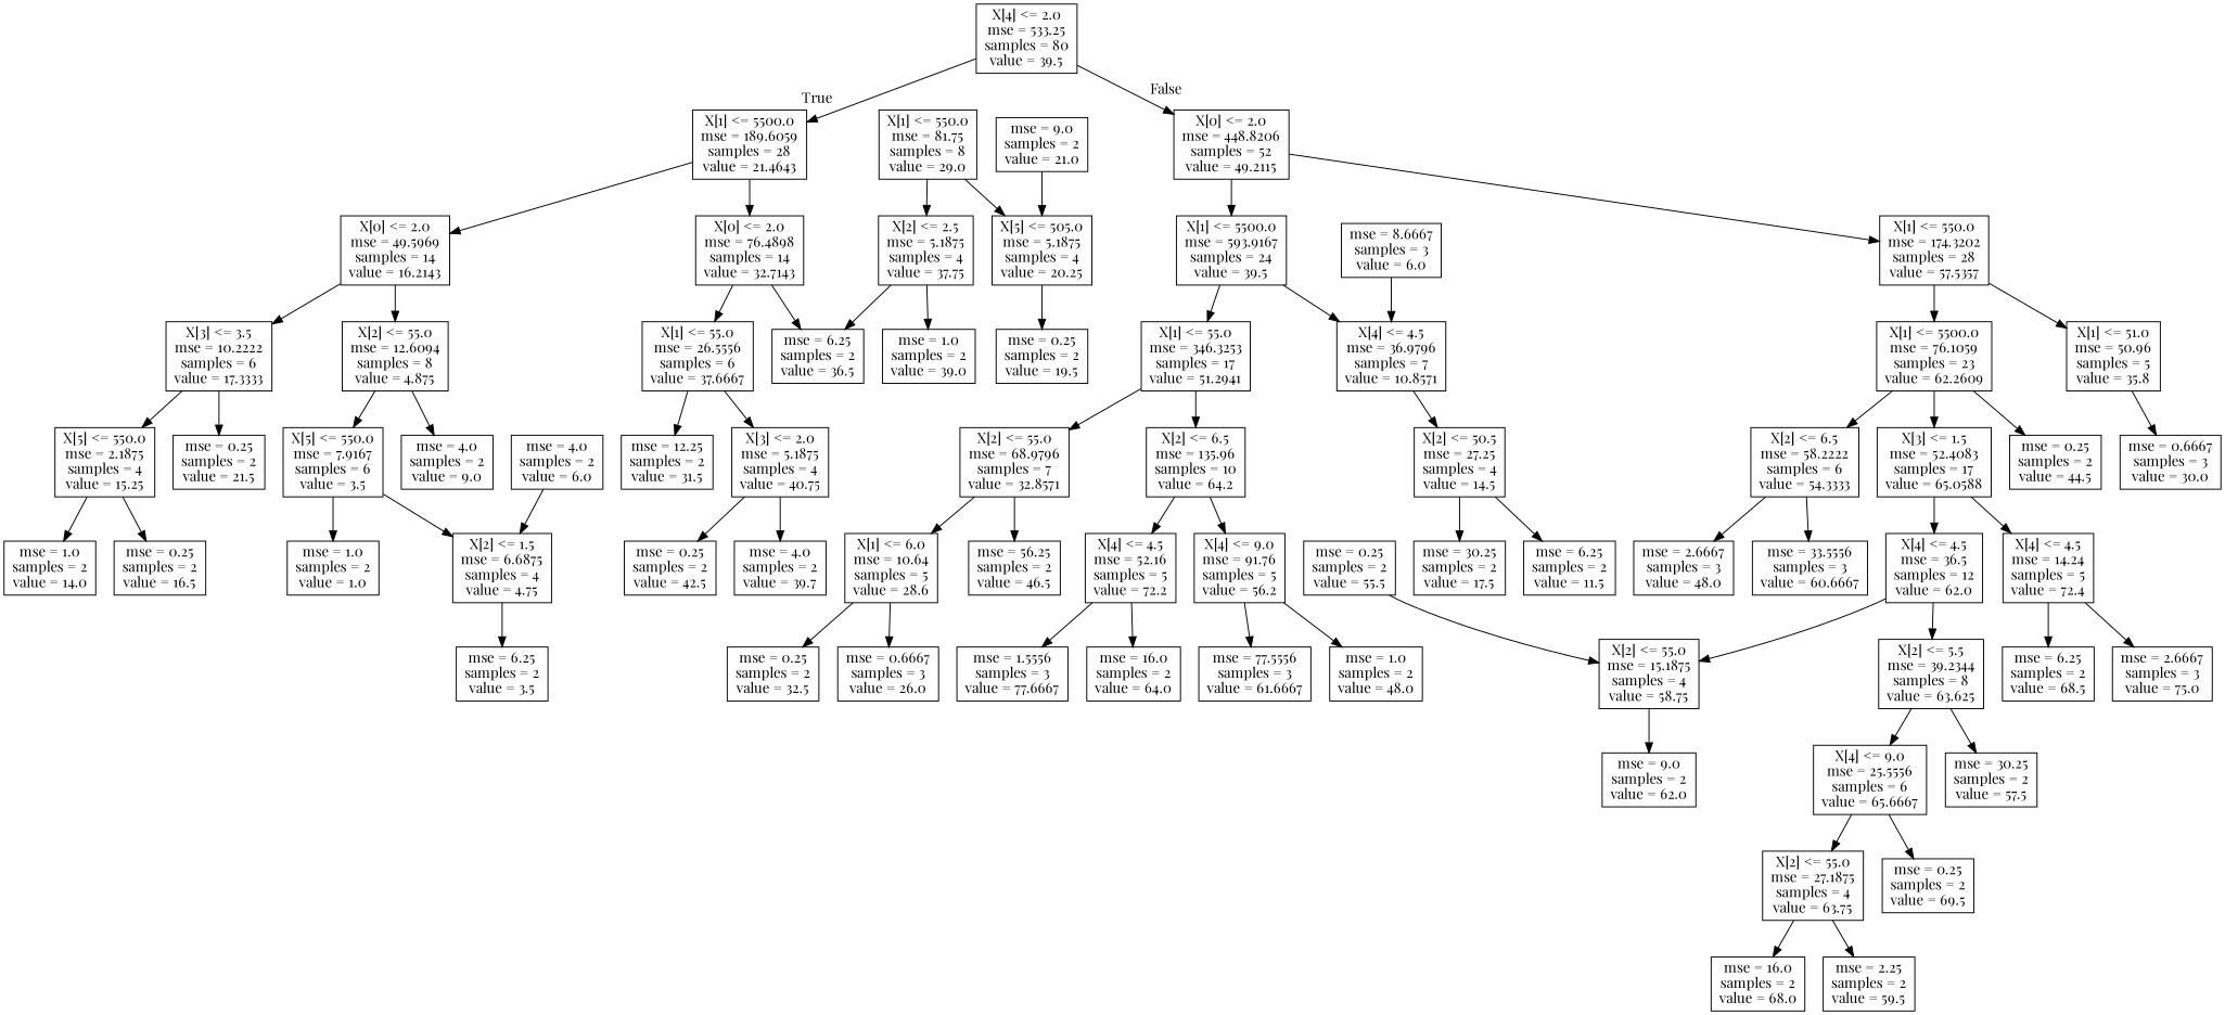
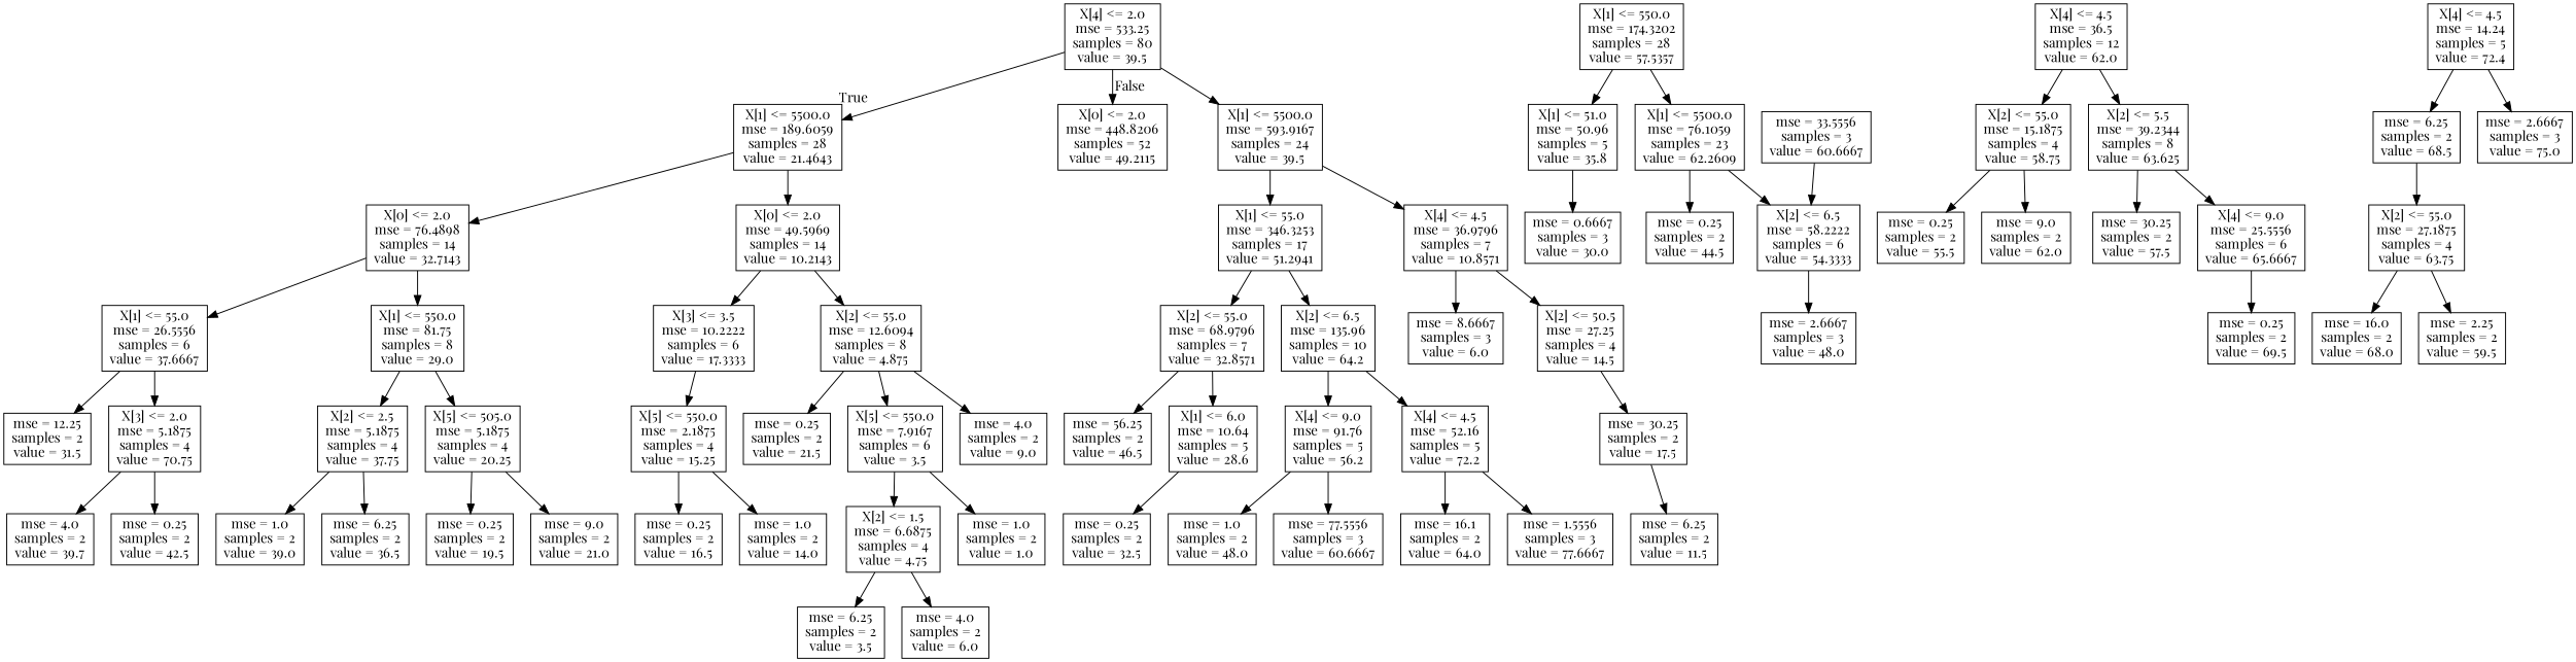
  digraph {
    fontname="Playfair Display"
    node [fontname="Playfair Display" shape=box]
    edge [fontname="Playfair Display"]
    n1 [label="X[4] <= 2.0\nmse = 533.25\nsamples = 80\nvalue = 39.5"]
    n2 [label="X[1] <= 5500.0\nmse = 189.6059\nsamples = 28\nvalue = 21.4643"]
    n3 [label="X[0] <= 2.0\nmse = 448.8206\nsamples = 52\nvalue = 49.2115"]
    n4 [label="X[0] <= 2.0\nmse = 76.4898\nsamples = 14\nvalue = 32.7143"]
-   n5 [label="X[0] <= 2.0\nmse = 49.5969\nsamples = 14\nvalue = 16.2143"]
+   n5 [label="X[0] <= 2.0\nmse = 49.5969\nsamples = 14\nvalue = 10.2143"]
    n6 [label="X[1] <= 550.0\nmse = 174.3202\nsamples = 28\nvalue = 57.5357"]
    n7 [label="X[1] <= 5500.0\nmse = 593.9167\nsamples = 24\nvalue = 39.5"]
    n8 [label="X[1] <= 55.0\nmse = 26.5556\nsamples = 6\nvalue = 37.6667"]
    n9 [label="X[1] <= 550.0\nmse = 81.75\nsamples = 8\nvalue = 29.0"]
    n10 [label="X[3] <= 3.5\nmse = 10.2222\nsamples = 6\nvalue = 17.3333"]
    n11 [label="X[2] <= 55.0\nmse = 12.6094\nsamples = 8\nvalue = 4.875"]
    n12 [label="mse = 12.25\nsamples = 2\nvalue = 31.5"]
-   n13 [label="X[3] <= 2.0\nmse = 5.1875\nsamples = 4\nvalue = 40.75"]
+   n13 [label="X[3] <= 2.0\nmse = 5.1875\nsamples = 4\nvalue = 70.75"]
    n14 [label="X[2] <= 2.5\nmse = 5.1875\nsamples = 4\nvalue = 37.75"]
    n15 [label="X[5] <= 505.0\nmse = 5.1875\nsamples = 4\nvalue = 20.25"]
    n16 [label="mse = 4.0\nsamples = 2\nvalue = 39.7"]
    n17 [label="mse = 0.25\nsamples = 2\nvalue = 42.5"]
    n18 [label="mse = 1.0\nsamples = 2\nvalue = 39.0"]
    n19 [label="mse = 6.25\nsamples = 2\nvalue = 36.5"]
    n20 [label="mse = 0.25\nsamples = 2\nvalue = 19.5"]
    n21 [label="mse = 9.0\nsamples = 2\nvalue = 21.0"]
    n22 [label="X[5] <= 550.0\nmse = 2.1875\nsamples = 4\nvalue = 15.25"]
    n23 [label="mse = 0.25\nsamples = 2\nvalue = 21.5"]
    n24 [label="X[5] <= 550.0\nmse = 7.9167\nsamples = 6\nvalue = 3.5"]
    n25 [label="mse = 4.0\nsamples = 2\nvalue = 9.0"]
    n26 [label="mse = 0.25\nsamples = 2\nvalue = 16.5"]
    n27 [label="mse = 1.0\nsamples = 2\nvalue = 14.0"]
    n28 [label="X[2] <= 1.5\nmse = 6.6875\nsamples = 4\nvalue = 4.75"]
    n29 [label="mse = 1.0\nsamples = 2\nvalue = 1.0"]
    n30 [label="mse = 6.25\nsamples = 2\nvalue = 3.5"]
    n31 [label="mse = 4.0\nsamples = 2\nvalue = 6.0"]
    n32 [label="X[1] <= 51.0\nmse = 50.96\nsamples = 5\nvalue = 35.8"]
    n33 [label="X[1] <= 5500.0\nmse = 76.1059\nsamples = 23\nvalue = 62.2609"]
    n34 [label="X[1] <= 55.0\nmse = 346.3253\nsamples = 17\nvalue = 51.2941"]
    n35 [label="X[4] <= 4.5\nmse = 36.9796\nsamples = 7\nvalue = 10.8571"]
    n36 [label="mse = 0.6667\nsamples = 3\nvalue = 30.0"]
    n37 [label="mse = 0.25\nsamples = 2\nvalue = 44.5"]
    n38 [label="X[2] <= 6.5\nmse = 58.2222\nsamples = 6\nvalue = 54.3333"]
-   n39 [label="X[3] <= 1.5\nmse = 52.4083\nsamples = 17\nvalue = 65.0588"]
    n40 [label="mse = 33.5556\nsamples = 3\nvalue = 60.6667"]
    n41 [label="mse = 2.6667\nsamples = 3\nvalue = 48.0"]
    n42 [label="X[4] <= 4.5\nmse = 36.5\nsamples = 12\nvalue = 62.0"]
    n43 [label="X[4] <= 4.5\nmse = 14.24\nsamples = 5\nvalue = 72.4"]
    n44 [label="X[2] <= 55.0\nmse = 15.1875\nsamples = 4\nvalue = 58.75"]
    n45 [label="X[2] <= 5.5\nmse = 39.2344\nsamples = 8\nvalue = 63.625"]
    n46 [label="mse = 6.25\nsamples = 2\nvalue = 68.5"]
    n47 [label="mse = 2.6667\nsamples = 3\nvalue = 75.0"]
    n48 [label="mse = 0.25\nsamples = 2\nvalue = 55.5"]
    n49 [label="mse = 9.0\nsamples = 2\nvalue = 62.0"]
    n50 [label="mse = 30.25\nsamples = 2\nvalue = 57.5"]
    n51 [label="X[4] <= 9.0\nmse = 25.5556\nsamples = 6\nvalue = 65.6667"]
    n52 [label="X[2] <= 55.0\nmse = 27.1875\nsamples = 4\nvalue = 63.75"]
    n53 [label="mse = 0.25\nsamples = 2\nvalue = 69.5"]
    n54 [label="mse = 16.0\nsamples = 2\nvalue = 68.0"]
    n55 [label="mse = 2.25\nsamples = 2\nvalue = 59.5"]
    n56 [label="X[2] <= 55.0\nmse = 68.9796\nsamples = 7\nvalue = 32.8571"]
    n57 [label="X[2] <= 6.5\nmse = 135.96\nsamples = 10\nvalue = 64.2"]
    n58 [label="mse = 8.6667\nsamples = 3\nvalue = 6.0"]
    n59 [label="X[2] <= 50.5\nmse = 27.25\nsamples = 4\nvalue = 14.5"]
    n60 [label="mse = 56.25\nsamples = 2\nvalue = 46.5"]
    n61 [label="X[1] <= 6.0\nmse = 10.64\nsamples = 5\nvalue = 28.6"]
    n62 [label="X[4] <= 9.0\nmse = 91.76\nsamples = 5\nvalue = 56.2"]
    n63 [label="X[4] <= 4.5\nmse = 52.16\nsamples = 5\nvalue = 72.2"]
-   n64 [label="mse = 0.6667\nsamples = 3\nvalue = 26.0"]
    n65 [label="mse = 0.25\nsamples = 2\nvalue = 32.5"]
    n66 [label="mse = 1.0\nsamples = 2\nvalue = 48.0"]
-   n67 [label="mse = 77.5556\nsamples = 3\nvalue = 61.6667"]
-   n68 [label="mse = 16.0\nsamples = 2\nvalue = 64.0"]
+   n67 [label="mse = 77.5556\nsamples = 3\nvalue = 60.6667"]
+   n68 [label="mse = 16.1\nsamples = 2\nvalue = 64.0"]
    n69 [label="mse = 1.5556\nsamples = 3\nvalue = 77.6667"]
    n70 [label="mse = 6.25\nsamples = 2\nvalue = 11.5"]
    n71 [label="mse = 30.25\nsamples = 2\nvalue = 17.5"]
    n1 -> n2 [headlabel=True labelangle=45 labeldistance=2.5]
    n1 -> n3 [headlabel=False labelangle=-45 labeldistance=2.5]
    n2 -> n4
    n2 -> n5
-   n3 -> n6
-   n3 -> n7
+   n1 -> n7
    n4 -> n8
-   n4 -> n19
+   n4 -> n9
    n5 -> n10
    n5 -> n11
    n6 -> n32
    n6 -> n33
    n7 -> n34
    n7 -> n35
    n8 -> n12
    n8 -> n13
    n9 -> n14
    n9 -> n15
    n10 -> n22
-   n10 -> n23
+   n11 -> n23
    n11 -> n24
    n11 -> n25
    n13 -> n16
    n13 -> n17
    n14 -> n18
    n14 -> n19
    n15 -> n20
-   n21 -> n15
+   n15 -> n21
    n22 -> n26
    n22 -> n27
    n24 -> n28
    n24 -> n29
    n28 -> n30
-   n31 -> n28
+   n28 -> n31
    n32 -> n36
    n33 -> n37
    n33 -> n38
-   n33 -> n39
    n34 -> n56
    n34 -> n57
-   n58 -> n35
+   n35 -> n58
    n35 -> n59
-   n38 -> n40
+   n40 -> n38
    n38 -> n41
-   n39 -> n42
-   n39 -> n43
    n42 -> n44
    n42 -> n45
    n43 -> n46
    n43 -> n47
-   n48 -> n44
+   n44 -> n48
    n44 -> n49
    n45 -> n50
    n45 -> n51
-   n51 -> n52
+   n46 -> n52
    n51 -> n53
    n52 -> n54
    n52 -> n55
    n56 -> n60
    n56 -> n61
    n57 -> n62
    n57 -> n63
-   n59 -> n70
+   n71 -> n70
    n59 -> n71
-   n61 -> n64
    n61 -> n65
    n62 -> n66
    n62 -> n67
    n63 -> n68
    n63 -> n69
  }
